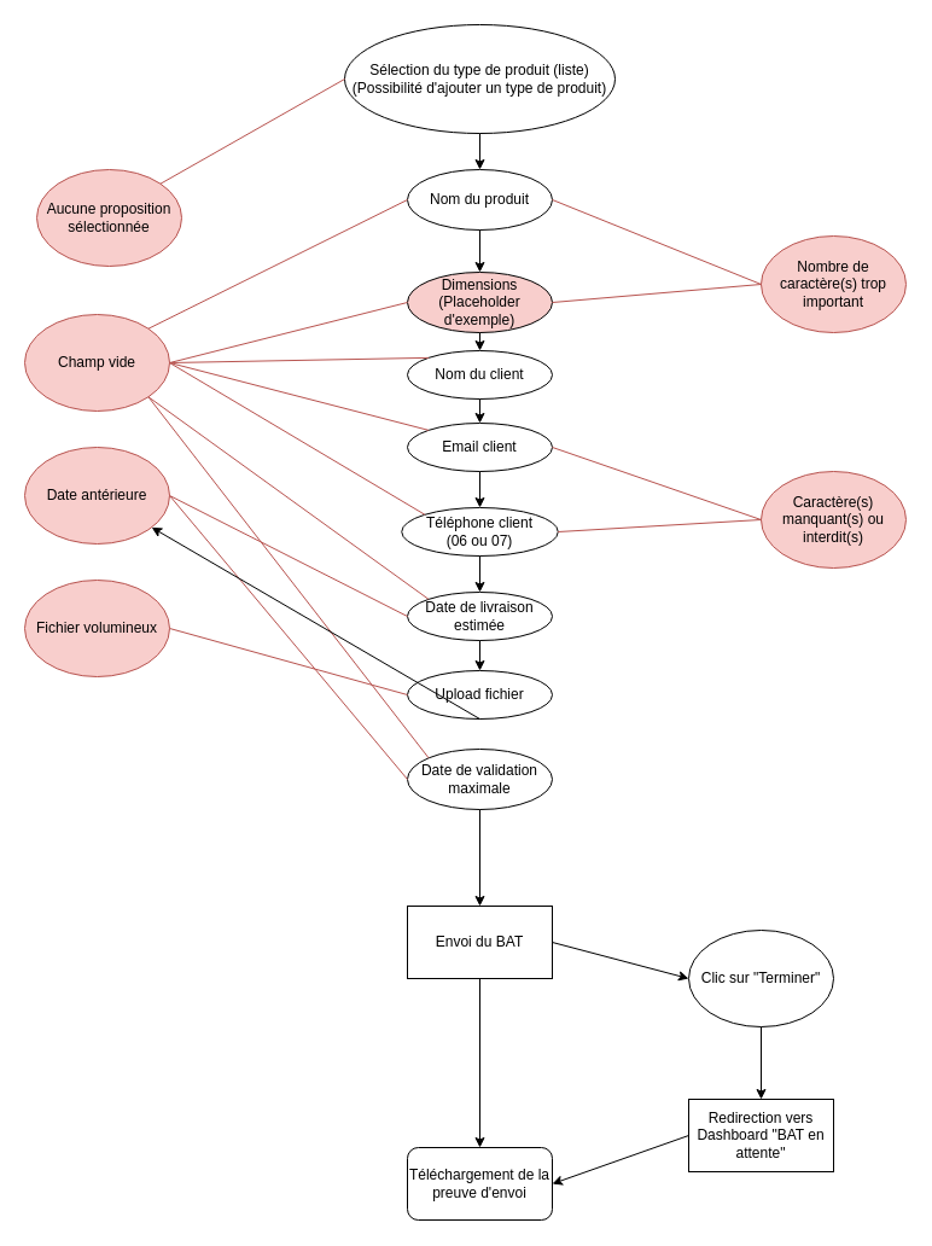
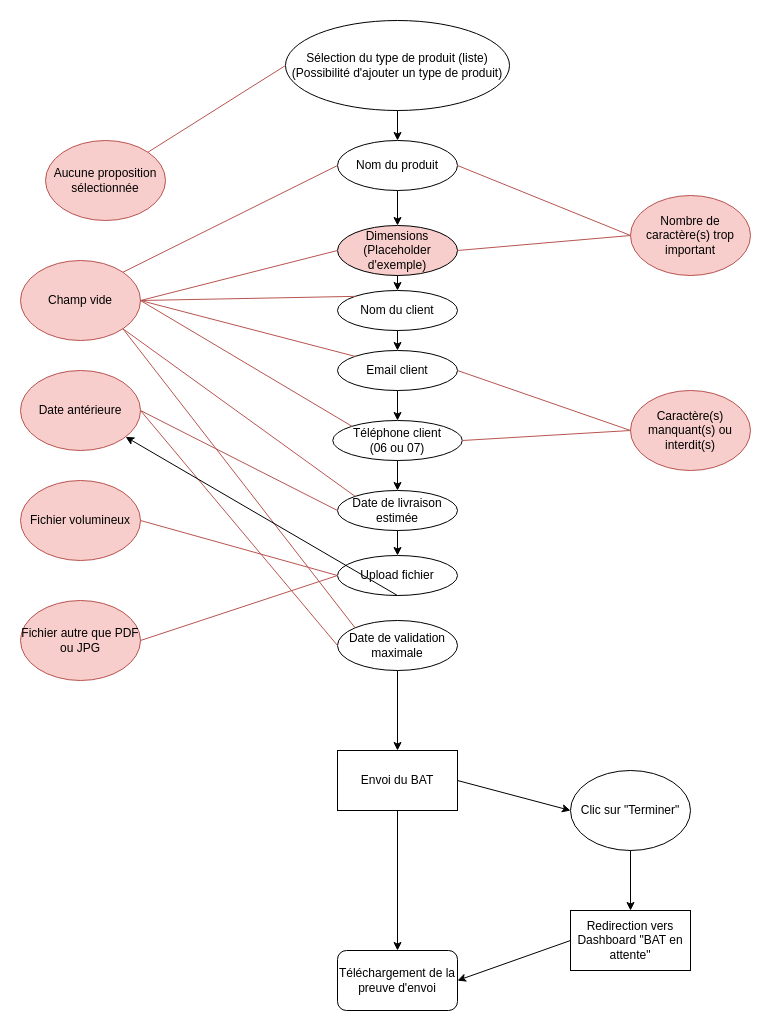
  <mxCell id="0" />
  <mxCell id="1" parent="0" />
  <mxCell id="2" value="Sélection du type de produit (liste)&lt;br&gt;(Possibilité d'ajouter un type de produit)" style="ellipse;whiteSpace=wrap;html=1;" parent="1" vertex="1"><mxGeometry x="285" y="20" width="224" height="90" as="geometry" /></mxCell>
- <mxCell id="3" value="Aucune proposition sélectionnée" style="ellipse;whiteSpace=wrap;html=1;fillColor=#f8cecc;strokeColor=#b85450;" parent="1" vertex="1"><mxGeometry x="30" y="140" width="120" height="80" as="geometry" /></mxCell>
+ <mxCell id="3" value="Aucune proposition sélectionnée" style="ellipse;whiteSpace=wrap;html=1;fillColor=#f8cecc;strokeColor=#b85450;" parent="1" vertex="1"><mxGeometry x="45" y="140" width="120" height="80" as="geometry" /></mxCell>
  <mxCell id="4" value="Champ vide" style="ellipse;whiteSpace=wrap;html=1;fillColor=#f8cecc;strokeColor=#b85450;" parent="1" vertex="1"><mxGeometry x="20" y="260" width="120" height="80" as="geometry" /></mxCell>
  <mxCell id="5" value="Date antérieure" style="ellipse;whiteSpace=wrap;html=1;fillColor=#f8cecc;strokeColor=#b85450;" parent="1" vertex="1"><mxGeometry x="20" y="370" width="120" height="80" as="geometry" /></mxCell>
  <mxCell id="6" value="Fichier volumineux" style="ellipse;whiteSpace=wrap;html=1;fillColor=#f8cecc;strokeColor=#b85450;" parent="1" vertex="1"><mxGeometry x="20" y="480" width="120" height="80" as="geometry" /></mxCell>
+ <mxCell id="7" value="Fichier autre que PDF ou JPG" style="ellipse;whiteSpace=wrap;html=1;fillColor=#f8cecc;strokeColor=#b85450;" parent="1" vertex="1"><mxGeometry x="20" y="600" width="120" height="80" as="geometry" /></mxCell>
  <mxCell id="8" value="Caractère(s) manquant(s) ou interdit(s)" style="ellipse;whiteSpace=wrap;html=1;fillColor=#f8cecc;strokeColor=#b85450;" parent="1" vertex="1"><mxGeometry x="630" y="390" width="120" height="80" as="geometry" /></mxCell>
  <mxCell id="9" value="Nombre de caractère(s) trop important" style="ellipse;whiteSpace=wrap;html=1;fillColor=#f8cecc;strokeColor=#b85450;" parent="1" vertex="1"><mxGeometry x="630" y="195" width="120" height="80" as="geometry" /></mxCell>
  <mxCell id="10" value="Nom du produit" style="ellipse;whiteSpace=wrap;html=1;" parent="1" vertex="1"><mxGeometry x="337" y="140" width="120" height="50" as="geometry" /></mxCell>
  <mxCell id="11" value="Dimensions (Placeholder d'exemple)" style="ellipse;whiteSpace=wrap;html=1;fillColor=#f8cecc;" parent="1" vertex="1"><mxGeometry x="337" y="225" width="120" height="50" as="geometry" /></mxCell>
  <mxCell id="12" value="Nom du client" style="ellipse;whiteSpace=wrap;html=1;" parent="1" vertex="1"><mxGeometry x="337" y="290" width="120" height="40" as="geometry" /></mxCell>
  <mxCell id="13" value="Email client" style="ellipse;whiteSpace=wrap;html=1;" parent="1" vertex="1"><mxGeometry x="337" y="350" width="120" height="40" as="geometry" /></mxCell>
  <mxCell id="14" value="Téléphone client &lt;br&gt;(06 ou 07)" style="ellipse;whiteSpace=wrap;html=1;" parent="1" vertex="1"><mxGeometry x="332.25" y="420" width="129.5" height="40" as="geometry" /></mxCell>
  <mxCell id="15" value="Date de livraison estimée" style="ellipse;whiteSpace=wrap;html=1;" parent="1" vertex="1"><mxGeometry x="337" y="490" width="120" height="40" as="geometry" /></mxCell>
  <mxCell id="16" value="Upload fichier" style="ellipse;whiteSpace=wrap;html=1;" parent="1" vertex="1"><mxGeometry x="337" y="555" width="120" height="40" as="geometry" /></mxCell>
  <mxCell id="17" value="Date de validation maximale" style="ellipse;whiteSpace=wrap;html=1;" parent="1" vertex="1"><mxGeometry x="337" y="620" width="120" height="50" as="geometry" /></mxCell>
  <mxCell id="18" value="Envoi du BAT" style="rounded=0;whiteSpace=wrap;html=1;" parent="1" vertex="1"><mxGeometry x="337" y="750" width="120" height="60" as="geometry" /></mxCell>
  <mxCell id="19" value="Clic sur &quot;Terminer&quot;" style="ellipse;whiteSpace=wrap;html=1;" parent="1" vertex="1"><mxGeometry x="570" y="770" width="120" height="80" as="geometry" /></mxCell>
  <mxCell id="20" value="Redirection vers Dashboard &quot;BAT en attente&quot;" style="rounded=0;whiteSpace=wrap;html=1;" parent="1" vertex="1"><mxGeometry x="570" y="910" width="120" height="60" as="geometry" /></mxCell>
  <mxCell id="21" value="Téléchargement de la preuve d'envoi" style="rounded=1;whiteSpace=wrap;html=1;" parent="1" vertex="1"><mxGeometry x="337" y="950" width="120" height="60" as="geometry" /></mxCell>
  <mxCell id="22" value="" style="endArrow=classic;html=1;exitX=1;exitY=0.5;exitDx=0;exitDy=0;entryX=0;entryY=0.5;entryDx=0;entryDy=0;" parent="1" source="18" target="19" edge="1"><mxGeometry width="50" height="50" relative="1" as="geometry"><mxPoint x="390" y="720" as="sourcePoint" /><mxPoint x="440" y="670" as="targetPoint" /></mxGeometry></mxCell>
  <mxCell id="23" value="" style="endArrow=classic;html=1;exitX=0.5;exitY=1;exitDx=0;exitDy=0;entryX=0.5;entryY=0;entryDx=0;entryDy=0;" parent="1" source="19" target="20" edge="1"><mxGeometry width="50" height="50" relative="1" as="geometry"><mxPoint x="390" y="720" as="sourcePoint" /><mxPoint x="440" y="670" as="targetPoint" /></mxGeometry></mxCell>
  <mxCell id="24" value="" style="endArrow=classic;html=1;exitX=0;exitY=0.5;exitDx=0;exitDy=0;entryX=1;entryY=0.5;entryDx=0;entryDy=0;" parent="1" source="20" target="21" edge="1"><mxGeometry width="50" height="50" relative="1" as="geometry"><mxPoint x="390" y="720" as="sourcePoint" /><mxPoint x="440" y="670" as="targetPoint" /></mxGeometry></mxCell>
  <mxCell id="25" value="" style="endArrow=classic;html=1;exitX=0.5;exitY=1;exitDx=0;exitDy=0;entryX=0.5;entryY=0;entryDx=0;entryDy=0;" parent="1" source="18" target="21" edge="1"><mxGeometry width="50" height="50" relative="1" as="geometry"><mxPoint x="390" y="720" as="sourcePoint" /><mxPoint x="440" y="670" as="targetPoint" /></mxGeometry></mxCell>
  <mxCell id="26" value="" style="endArrow=classic;html=1;exitX=0.5;exitY=1;exitDx=0;exitDy=0;entryX=0.5;entryY=0;entryDx=0;entryDy=0;" parent="1" source="17" target="18" edge="1"><mxGeometry width="50" height="50" relative="1" as="geometry"><mxPoint x="390" y="720" as="sourcePoint" /><mxPoint x="440" y="670" as="targetPoint" /></mxGeometry></mxCell>
  <mxCell id="27" value="" style="endArrow=none;html=1;exitX=0;exitY=0.5;exitDx=0;exitDy=0;entryX=1;entryY=0;entryDx=0;entryDy=0;fillColor=#f8cecc;strokeColor=#b85450;" parent="1" source="2" target="3" edge="1"><mxGeometry width="50" height="50" relative="1" as="geometry"><mxPoint x="390" y="380" as="sourcePoint" /><mxPoint x="440" y="330" as="targetPoint" /></mxGeometry></mxCell>
  <mxCell id="28" value="" style="endArrow=none;html=1;exitX=0;exitY=0.5;exitDx=0;exitDy=0;entryX=1;entryY=0;entryDx=0;entryDy=0;fillColor=#f8cecc;strokeColor=#b85450;" parent="1" source="10" target="4" edge="1"><mxGeometry width="50" height="50" relative="1" as="geometry"><mxPoint x="300" y="70" as="sourcePoint" /><mxPoint x="142.426" y="111.716" as="targetPoint" /></mxGeometry></mxCell>
  <mxCell id="29" value="" style="endArrow=none;html=1;exitX=0;exitY=0.5;exitDx=0;exitDy=0;entryX=1;entryY=0.5;entryDx=0;entryDy=0;fillColor=#f8cecc;strokeColor=#b85450;" parent="1" source="9" target="10" edge="1"><mxGeometry width="50" height="50" relative="1" as="geometry"><mxPoint x="310" y="80" as="sourcePoint" /><mxPoint x="152.426" y="121.716" as="targetPoint" /></mxGeometry></mxCell>
  <mxCell id="30" value="" style="endArrow=none;html=1;exitX=0;exitY=0.5;exitDx=0;exitDy=0;entryX=1;entryY=0.5;entryDx=0;entryDy=0;fillColor=#f8cecc;strokeColor=#b85450;" parent="1" source="11" target="4" edge="1"><mxGeometry width="50" height="50" relative="1" as="geometry"><mxPoint x="330" y="100" as="sourcePoint" /><mxPoint x="172.426" y="141.716" as="targetPoint" /></mxGeometry></mxCell>
  <mxCell id="31" value="" style="endArrow=none;html=1;exitX=0;exitY=0.5;exitDx=0;exitDy=0;entryX=1;entryY=0.5;entryDx=0;entryDy=0;fillColor=#f8cecc;strokeColor=#b85450;" parent="1" source="9" target="11" edge="1"><mxGeometry width="50" height="50" relative="1" as="geometry"><mxPoint x="340" y="110" as="sourcePoint" /><mxPoint x="182.426" y="151.716" as="targetPoint" /></mxGeometry></mxCell>
  <mxCell id="32" value="" style="endArrow=none;html=1;exitX=1;exitY=0.5;exitDx=0;exitDy=0;entryX=0;entryY=0;entryDx=0;entryDy=0;fillColor=#f8cecc;strokeColor=#b85450;" parent="1" source="4" target="12" edge="1"><mxGeometry width="50" height="50" relative="1" as="geometry"><mxPoint x="350" y="120" as="sourcePoint" /><mxPoint x="192.426" y="161.716" as="targetPoint" /></mxGeometry></mxCell>
  <mxCell id="33" value="" style="endArrow=none;html=1;exitX=1;exitY=0.5;exitDx=0;exitDy=0;entryX=0;entryY=0;entryDx=0;entryDy=0;fillColor=#f8cecc;strokeColor=#b85450;" parent="1" source="4" target="13" edge="1"><mxGeometry width="50" height="50" relative="1" as="geometry"><mxPoint x="360" y="130" as="sourcePoint" /><mxPoint x="202.426" y="171.716" as="targetPoint" /></mxGeometry></mxCell>
  <mxCell id="34" value="" style="endArrow=none;html=1;exitX=0;exitY=0.5;exitDx=0;exitDy=0;entryX=1;entryY=0.5;entryDx=0;entryDy=0;fillColor=#f8cecc;strokeColor=#b85450;" parent="1" source="8" target="13" edge="1"><mxGeometry width="50" height="50" relative="1" as="geometry"><mxPoint x="160" y="260" as="sourcePoint" /><mxPoint x="364.574" y="365.858" as="targetPoint" /></mxGeometry></mxCell>
  <mxCell id="35" value="" style="endArrow=none;html=1;exitX=1;exitY=0.5;exitDx=0;exitDy=0;entryX=0;entryY=0.5;entryDx=0;entryDy=0;fillColor=#f8cecc;strokeColor=#b85450;" parent="1" source="14" target="8" edge="1"><mxGeometry width="50" height="50" relative="1" as="geometry"><mxPoint x="170" y="270" as="sourcePoint" /><mxPoint x="374.574" y="375.858" as="targetPoint" /></mxGeometry></mxCell>
  <mxCell id="36" value="" style="endArrow=none;html=1;exitX=1;exitY=0.5;exitDx=0;exitDy=0;entryX=0;entryY=0;entryDx=0;entryDy=0;fillColor=#f8cecc;strokeColor=#b85450;" parent="1" source="4" target="14" edge="1"><mxGeometry width="50" height="50" relative="1" as="geometry"><mxPoint x="180" y="280" as="sourcePoint" /><mxPoint x="384.574" y="385.858" as="targetPoint" /></mxGeometry></mxCell>
  <mxCell id="37" value="" style="endArrow=none;html=1;exitX=1;exitY=1;exitDx=0;exitDy=0;entryX=0;entryY=0;entryDx=0;entryDy=0;fillColor=#f8cecc;strokeColor=#b85450;" parent="1" source="4" target="15" edge="1"><mxGeometry width="50" height="50" relative="1" as="geometry"><mxPoint x="190" y="290" as="sourcePoint" /><mxPoint x="394.574" y="395.858" as="targetPoint" /></mxGeometry></mxCell>
  <mxCell id="38" value="" style="endArrow=none;html=1;exitX=1;exitY=0.5;exitDx=0;exitDy=0;entryX=0;entryY=0.5;entryDx=0;entryDy=0;fillColor=#f8cecc;strokeColor=#b85450;" parent="1" source="6" target="16" edge="1"><mxGeometry width="50" height="50" relative="1" as="geometry"><mxPoint x="200" y="300" as="sourcePoint" /><mxPoint x="404.574" y="405.858" as="targetPoint" /></mxGeometry></mxCell>
+ <mxCell id="39" value="" style="endArrow=none;html=1;exitX=1;exitY=0.5;exitDx=0;exitDy=0;entryX=0;entryY=0.5;entryDx=0;entryDy=0;fillColor=#f8cecc;strokeColor=#b85450;" parent="1" source="7" target="16" edge="1"><mxGeometry width="50" height="50" relative="1" as="geometry"><mxPoint x="210" y="310" as="sourcePoint" /><mxPoint x="414.574" y="415.858" as="targetPoint" /></mxGeometry></mxCell>
  <mxCell id="40" value="" style="endArrow=none;html=1;exitX=1;exitY=0.5;exitDx=0;exitDy=0;entryX=0;entryY=0.5;entryDx=0;entryDy=0;fillColor=#f8cecc;strokeColor=#b85450;" parent="1" source="5" target="15" edge="1"><mxGeometry width="50" height="50" relative="1" as="geometry"><mxPoint x="220" y="320" as="sourcePoint" /><mxPoint x="424.574" y="425.858" as="targetPoint" /></mxGeometry></mxCell>
  <mxCell id="41" value="" style="endArrow=none;html=1;exitX=1;exitY=0.5;exitDx=0;exitDy=0;entryX=0;entryY=0.5;entryDx=0;entryDy=0;fillColor=#f8cecc;strokeColor=#b85450;" parent="1" source="5" target="17" edge="1"><mxGeometry width="50" height="50" relative="1" as="geometry"><mxPoint x="230" y="330" as="sourcePoint" /><mxPoint x="434.574" y="435.858" as="targetPoint" /></mxGeometry></mxCell>
  <mxCell id="42" value="" style="endArrow=none;html=1;exitX=1;exitY=1;exitDx=0;exitDy=0;entryX=0;entryY=0;entryDx=0;entryDy=0;fillColor=#f8cecc;strokeColor=#b85450;" parent="1" source="4" target="17" edge="1"><mxGeometry width="50" height="50" relative="1" as="geometry"><mxPoint x="240" y="340" as="sourcePoint" /><mxPoint x="444.574" y="445.858" as="targetPoint" /></mxGeometry></mxCell>
  <mxCell id="43" value="" style="endArrow=classic;html=1;exitX=0.5;exitY=1;exitDx=0;exitDy=0;entryX=0.5;entryY=0;entryDx=0;entryDy=0;" edge="1" parent="1" source="2" target="10"><mxGeometry width="50" height="50" relative="1" as="geometry"><mxPoint x="390" y="410" as="sourcePoint" /><mxPoint x="440" y="360" as="targetPoint" /></mxGeometry></mxCell>
  <mxCell id="44" value="" style="endArrow=classic;html=1;exitX=0.5;exitY=1;exitDx=0;exitDy=0;entryX=0.5;entryY=0;entryDx=0;entryDy=0;" edge="1" parent="1" source="10" target="11"><mxGeometry width="50" height="50" relative="1" as="geometry"><mxPoint x="390" y="410" as="sourcePoint" /><mxPoint x="440" y="360" as="targetPoint" /></mxGeometry></mxCell>
  <mxCell id="45" value="" style="endArrow=classic;html=1;exitX=0.5;exitY=1;exitDx=0;exitDy=0;entryX=0.5;entryY=0;entryDx=0;entryDy=0;" edge="1" parent="1" source="11" target="12"><mxGeometry width="50" height="50" relative="1" as="geometry"><mxPoint x="390" y="410" as="sourcePoint" /><mxPoint x="440" y="360" as="targetPoint" /></mxGeometry></mxCell>
  <mxCell id="46" value="" style="endArrow=classic;html=1;exitX=0.5;exitY=1;exitDx=0;exitDy=0;entryX=0.5;entryY=0;entryDx=0;entryDy=0;" edge="1" parent="1" source="12" target="13"><mxGeometry width="50" height="50" relative="1" as="geometry"><mxPoint x="390" y="410" as="sourcePoint" /><mxPoint x="440" y="360" as="targetPoint" /></mxGeometry></mxCell>
  <mxCell id="47" value="" style="endArrow=classic;html=1;exitX=0.5;exitY=1;exitDx=0;exitDy=0;entryX=0.5;entryY=0;entryDx=0;entryDy=0;" edge="1" parent="1" source="13" target="14"><mxGeometry width="50" height="50" relative="1" as="geometry"><mxPoint x="390" y="410" as="sourcePoint" /><mxPoint x="440" y="360" as="targetPoint" /></mxGeometry></mxCell>
  <mxCell id="48" value="" style="endArrow=classic;html=1;exitX=0.5;exitY=1;exitDx=0;exitDy=0;entryX=0.5;entryY=0;entryDx=0;entryDy=0;" edge="1" parent="1" source="14" target="15"><mxGeometry width="50" height="50" relative="1" as="geometry"><mxPoint x="390" y="410" as="sourcePoint" /><mxPoint x="440" y="360" as="targetPoint" /></mxGeometry></mxCell>
  <mxCell id="49" value="" style="endArrow=classic;html=1;exitX=0.5;exitY=1;exitDx=0;exitDy=0;entryX=0.5;entryY=0;entryDx=0;entryDy=0;" edge="1" parent="1" source="15" target="16"><mxGeometry width="50" height="50" relative="1" as="geometry"><mxPoint x="390" y="410" as="sourcePoint" /><mxPoint x="440" y="360" as="targetPoint" /></mxGeometry></mxCell>
  <mxCell id="50" value="" style="endArrow=classic;html=1;exitX=0.5;exitY=1;exitDx=0;exitDy=0;" edge="1" parent="1" source="16" target="5"><mxGeometry width="50" height="50" relative="1" as="geometry"><mxPoint x="390" y="410" as="sourcePoint" /><mxPoint x="440" y="360" as="targetPoint" /></mxGeometry></mxCell>
